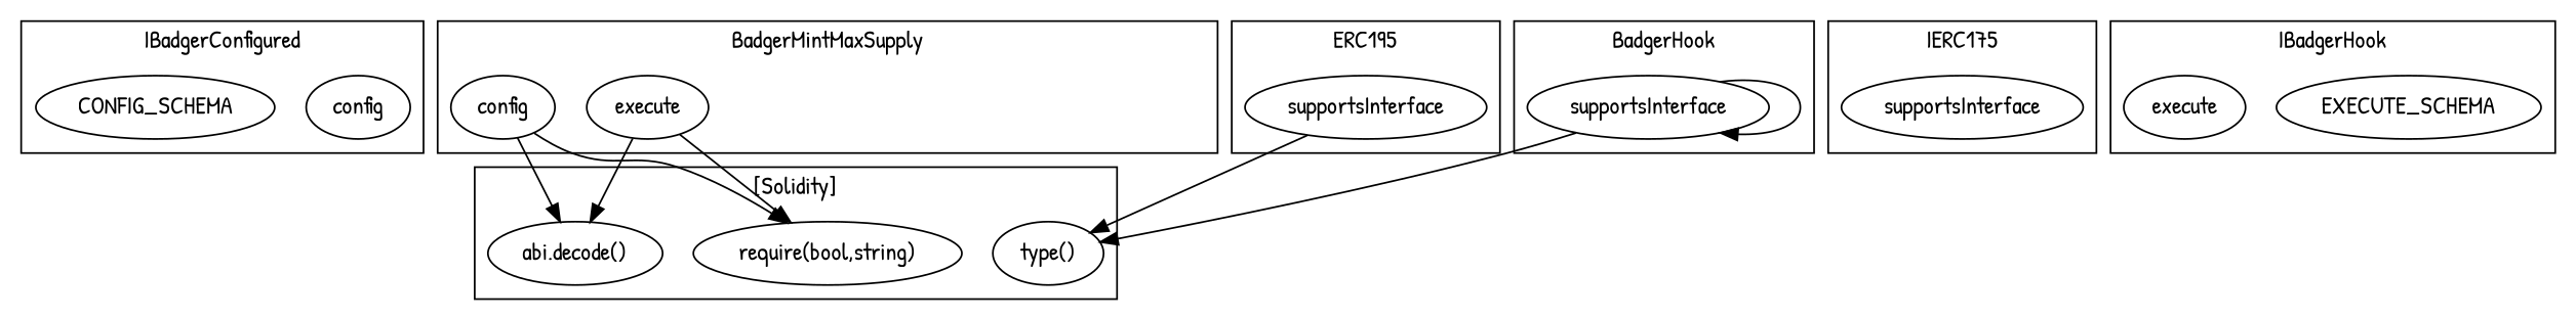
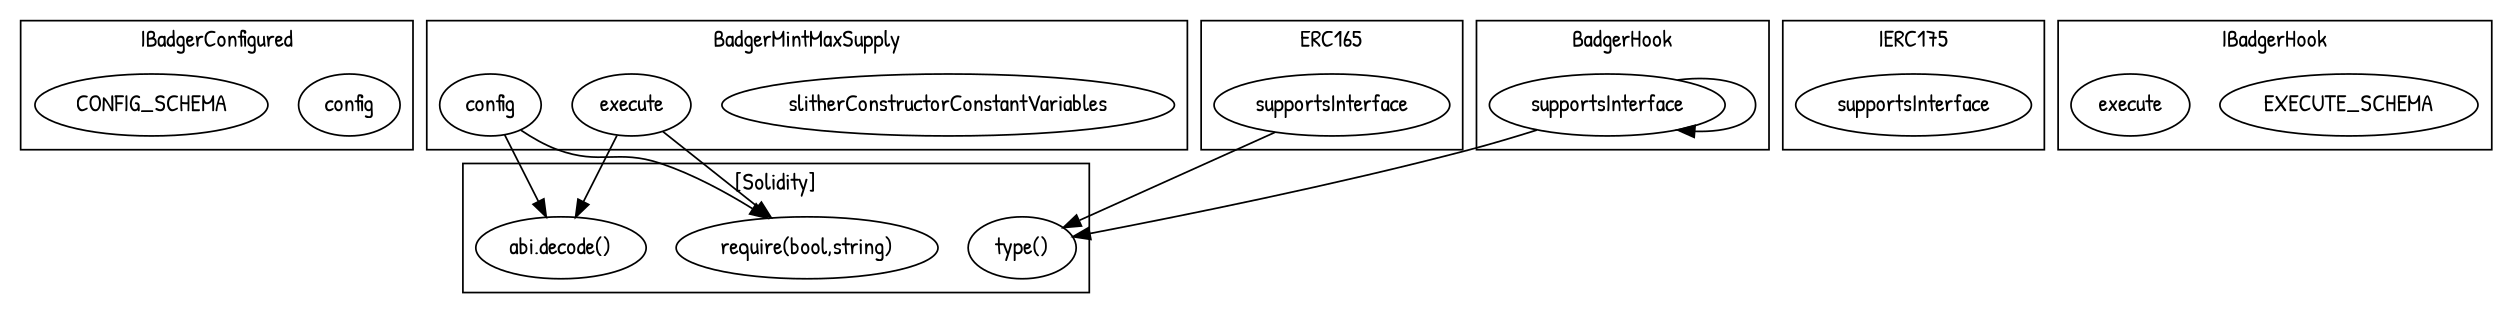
  strict digraph {
    fontname="Patrick Hand"
    node [fontname="Patrick Hand"]
    edge [fontname="Patrick Hand"]
    n1 [label=config]
    n2 [label=CONFIG_SCHEMA]
+   n3 [label=slitherConstructorConstantVariables]
    n4 [label=execute]
    n5 [label=config]
    n6 [label=supportsInterface]
    n7 [label=supportsInterface]
    n8 [label=EXECUTE_SCHEMA]
    n9 [label=execute]
    n10 [label=supportsInterface]
    "require(bool,string)"
    "abi.decode()"
    "type()"
    subgraph cluster_1 {
      label=IBadgerConfigured
      n1
      n2
    }
    subgraph cluster_2 {
      label=BadgerMintMaxSupply
+     n3
      n4
      n5
    }
    subgraph cluster_3 {
-     label=ERC195
+     label=ERC165
      n6
    }
    subgraph cluster_4 {
      label=IERC175
      n7
    }
    subgraph cluster_5 {
      label=IBadgerHook
      n8
      n9
    }
    subgraph cluster_6 {
      label=BadgerHook
      n10
    }
    subgraph cluster_7 {
      label="[Solidity]"
      "require(bool,string)"
      "abi.decode()"
      "type()"
    }
    n4 -> "require(bool,string)"
    n4 -> "abi.decode()"
    n5 -> "require(bool,string)"
    n5 -> "abi.decode()"
    n6 -> "type()"
    n10 -> n10
    n10 -> "type()"
  }
